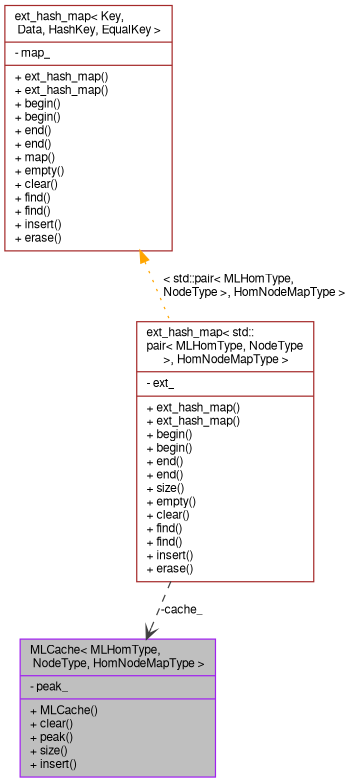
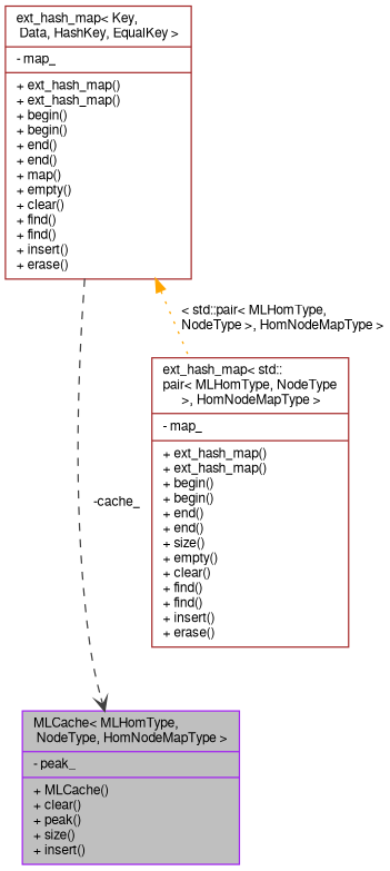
  digraph {
    node [color=brown fillcolor=white fontname=FreeSans fontsize=10 shape=record style=filled]
    edge [fontname=FreeSans fontsize=10 labelfontname=FreeSans labelfontsize=10]
    n1 [color=purple fillcolor=grey75 fontcolor=black height=0.2 label="{MLCache\< MLHomType,\l NodeType, HomNodeMapType \>\n|- peak_\l|+ MLCache()\l+ clear()\l+ peak()\l+ size()\l+ insert()\l}" width=0.4]
-   n2 [height=0.2 label="{ext_hash_map\< std::\lpair\< MLHomType, NodeType\l \>, HomNodeMapType \>\n|- ext_\l|+ ext_hash_map()\l+ ext_hash_map()\l+ begin()\l+ begin()\l+ end()\l+ end()\l+ size()\l+ empty()\l+ clear()\l+ find()\l+ find()\l+ insert()\l+ erase()\l}" width=0.4]
+   n2 [height=0.2 label="{ext_hash_map\< std::\lpair\< MLHomType, NodeType\l \>, HomNodeMapType \>\n|- map_\l|+ ext_hash_map()\l+ ext_hash_map()\l+ begin()\l+ begin()\l+ end()\l+ end()\l+ size()\l+ empty()\l+ clear()\l+ find()\l+ find()\l+ insert()\l+ erase()\l}" width=0.4]
    n3 [height=0.2 label="{ext_hash_map\< Key,\l Data, HashKey, EqualKey \>\n|- map_\l|+ ext_hash_map()\l+ ext_hash_map()\l+ begin()\l+ begin()\l+ end()\l+ end()\l+ map()\l+ empty()\l+ clear()\l+ find()\l+ find()\l+ insert()\l+ erase()\l}" width=0.4]
-   n2 -> n1 [arrowhead=vee color=grey25 label=" -cache_" style=dashed]
+   n3 -> n1 [arrowhead=vee color=grey25 label=" -cache_" style=dashed]
    n3 -> n2 [color=orange dir=back label=" \< std::pair\< MLHomType,\l NodeType \>, HomNodeMapType \>" style=dotted]
  }
